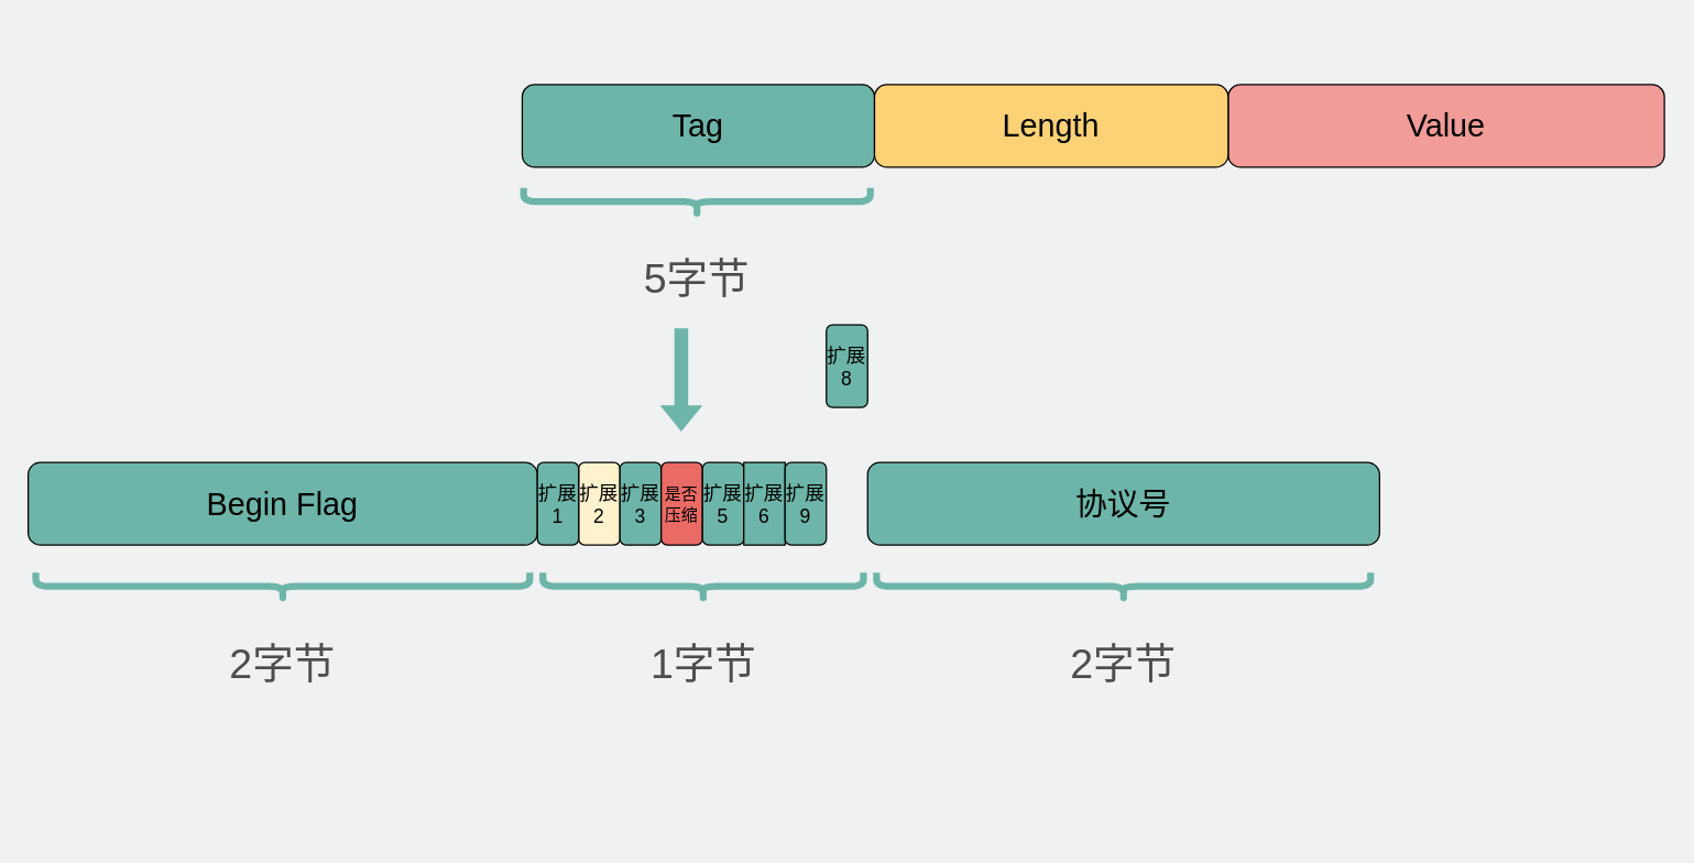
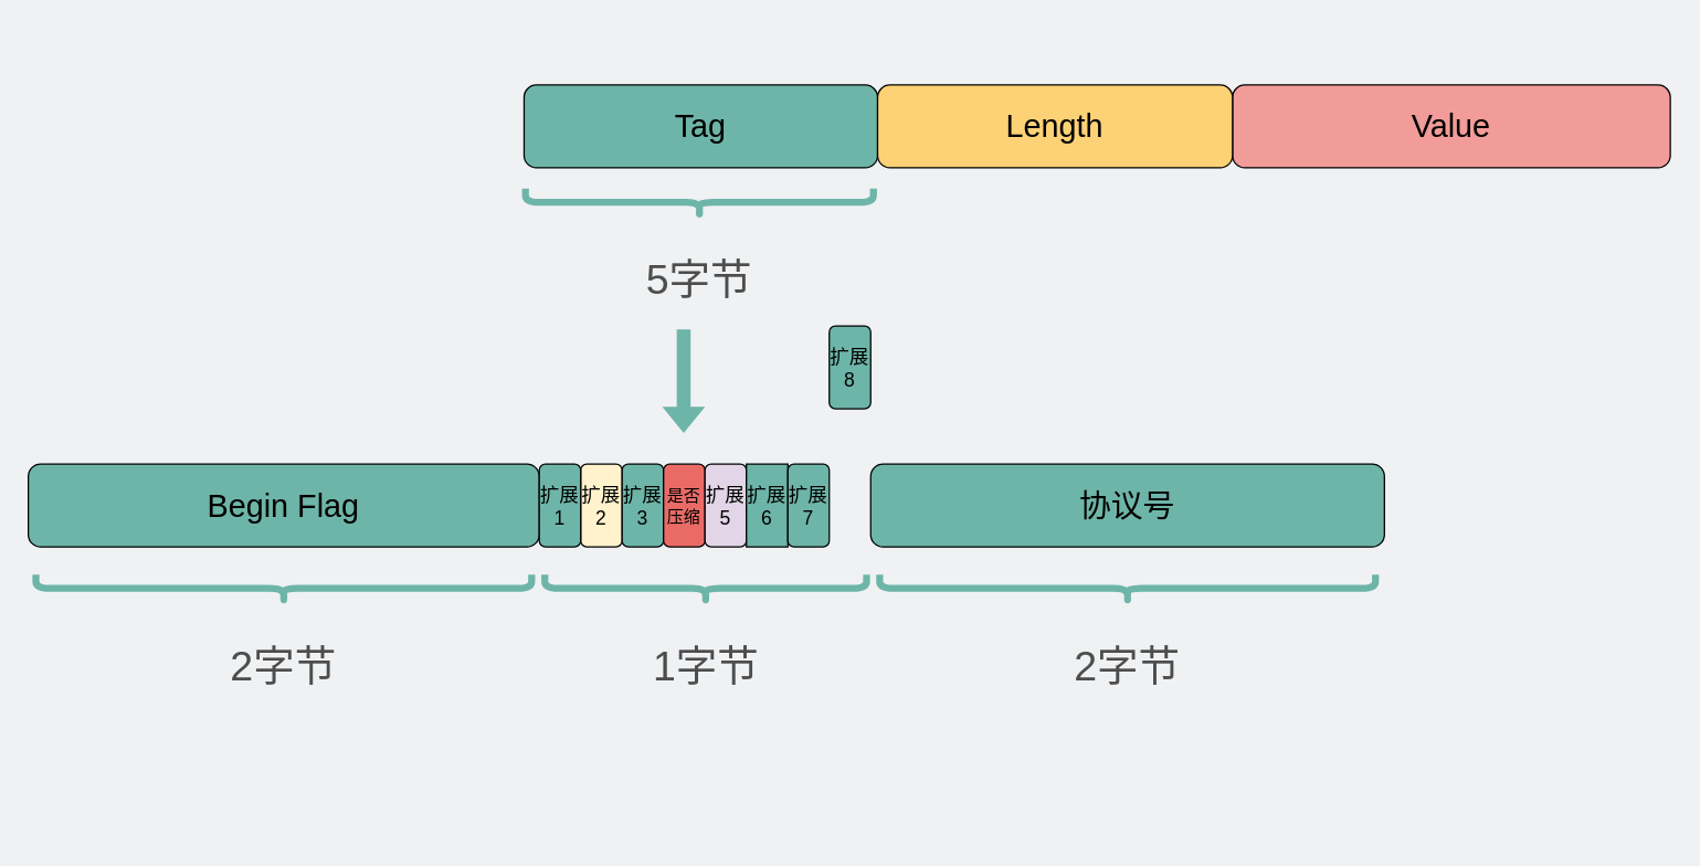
  <mxCell id="0" />
  <mxCell id="1" parent="0" />
  <mxCell id="2" value="Begin Flag" style="rounded=1;whiteSpace=wrap;html=1;fontSize=23;fillColor=#6DB5A8;" parent="1" vertex="1"><mxGeometry x="20" y="335.5" width="370" height="60" as="geometry" /></mxCell>
  <mxCell id="3" value="扩展2" style="rounded=1;whiteSpace=wrap;html=1;fontSize=14;fillColor=#fff2cc;" parent="1" vertex="1"><mxGeometry x="420" y="335.5" width="30" height="60" as="geometry" /></mxCell>
  <mxCell id="4" value="扩展3" style="rounded=1;whiteSpace=wrap;html=1;fontSize=14;fillColor=#6DB5A8;" parent="1" vertex="1"><mxGeometry x="450" y="335.5" width="30" height="60" as="geometry" /></mxCell>
  <mxCell id="5" value="&lt;font style=&quot;font-size: 12px;&quot;&gt;是否压缩&lt;/font&gt;" style="rounded=1;whiteSpace=wrap;html=1;fontSize=10;fillColor=#EA6B66;" parent="1" vertex="1"><mxGeometry x="480" y="335.5" width="30" height="60" as="geometry" /></mxCell>
- <mxCell id="6" value="扩展5" style="rounded=1;whiteSpace=wrap;html=1;fontSize=14;fillColor=#6DB5A8;" parent="1" vertex="1"><mxGeometry x="510" y="335.5" width="30" height="60" as="geometry" /></mxCell>
+ <mxCell id="6" value="扩展5" style="rounded=1;whiteSpace=wrap;html=1;fontSize=14;fillColor=#e1d5e7;" parent="1" vertex="1"><mxGeometry x="510" y="335.5" width="30" height="60" as="geometry" /></mxCell>
  <mxCell id="7" value="扩展6" style="whiteSpace=wrap;html=1;fontSize=14;fillColor=#6DB5A8;rounded=0;" parent="1" vertex="1"><mxGeometry x="540" y="335.5" width="30" height="60" as="geometry" /></mxCell>
- <mxCell id="8" value="扩展9" style="rounded=1;whiteSpace=wrap;html=1;fontSize=14;fillColor=#6DB5A8;" parent="1" vertex="1"><mxGeometry x="570" y="335.5" width="30" height="60" as="geometry" /></mxCell>
+ <mxCell id="8" value="扩展7" style="rounded=1;whiteSpace=wrap;html=1;fontSize=14;fillColor=#6DB5A8;" parent="1" vertex="1"><mxGeometry x="570" y="335.5" width="30" height="60" as="geometry" /></mxCell>
  <mxCell id="9" value="扩展8" style="rounded=1;whiteSpace=wrap;html=1;fontSize=14;fillColor=#6DB5A8;" parent="1" vertex="1"><mxGeometry x="600" y="235.5" width="30" height="60" as="geometry" /></mxCell>
  <mxCell id="10" value="扩展1" style="rounded=1;whiteSpace=wrap;html=1;fontSize=14;fillColor=#6DB5A8;" parent="1" vertex="1"><mxGeometry x="390" y="335.5" width="30" height="60" as="geometry" /></mxCell>
  <mxCell id="11" value="&lt;font style=&quot;font-size: 23px;&quot;&gt;Value&lt;/font&gt;" style="rounded=1;whiteSpace=wrap;html=1;fontSize=23;fillColor=#F19C99;" parent="1" vertex="1"><mxGeometry x="892" y="61" width="317" height="60" as="geometry" /></mxCell>
  <mxCell id="12" value="Tag" style="rounded=1;whiteSpace=wrap;html=1;fontSize=23;fillColor=#6DB5A8;" parent="1" vertex="1"><mxGeometry x="379" y="61" width="256" height="60" as="geometry" /></mxCell>
  <mxCell id="13" value="Length" style="rounded=1;whiteSpace=wrap;html=1;fontSize=23;fillColor=#FDD276;" parent="1" vertex="1"><mxGeometry x="635" y="61" width="257" height="60" as="geometry" /></mxCell>
  <mxCell id="14" value="" style="shape=curlyBracket;whiteSpace=wrap;html=1;rounded=1;fillColor=#FDD276;fontSize=10;direction=west;strokeWidth=5;rotation=90;strokeColor=#6DB5A8;" parent="1" vertex="1"><mxGeometry x="496" y="20" width="20" height="252" as="geometry" /></mxCell>
  <mxCell id="15" value="&lt;font style=&quot;font-size: 30px&quot;&gt;&lt;font color=&quot;#4d4d4d&quot;&gt;5字节&lt;/font&gt;&lt;br&gt;&lt;/font&gt;" style="text;html=1;strokeColor=none;fillColor=none;align=center;verticalAlign=middle;whiteSpace=wrap;rounded=0;fontSize=10;" parent="1" vertex="1"><mxGeometry x="456" y="162" width="100" height="80" as="geometry" /></mxCell>
  <mxCell id="16" value="协议号" style="rounded=1;whiteSpace=wrap;html=1;fontSize=23;fillColor=#6DB5A8;" parent="1" vertex="1"><mxGeometry x="630" y="335.5" width="372" height="60" as="geometry" /></mxCell>
  <mxCell id="17" value="" style="shape=flexArrow;endArrow=classic;html=1;rounded=0;fillColor=#6DB5A8;gradientColor=none;strokeColor=none;" parent="1" edge="1"><mxGeometry width="50" height="50" relative="1" as="geometry"><mxPoint x="494.57" y="237.5" as="sourcePoint" /><mxPoint x="494.57" y="313.5" as="targetPoint" /></mxGeometry></mxCell>
  <mxCell id="18" value="" style="shape=curlyBracket;whiteSpace=wrap;html=1;rounded=1;fillColor=#FDD276;fontSize=10;direction=west;strokeWidth=5;rotation=90;strokeColor=#6DB5A8;" parent="1" vertex="1"><mxGeometry x="500.5" y="309" width="20" height="233" as="geometry" /></mxCell>
  <mxCell id="19" value="&lt;font style=&quot;font-size: 30px&quot;&gt;&lt;font color=&quot;#4d4d4d&quot;&gt;1字节&lt;/font&gt;&lt;br&gt;&lt;/font&gt;" style="text;html=1;strokeColor=none;fillColor=none;align=center;verticalAlign=middle;whiteSpace=wrap;rounded=0;fontSize=10;" parent="1" vertex="1"><mxGeometry x="460.5" y="441.5" width="100" height="80" as="geometry" /></mxCell>
  <mxCell id="20" value="" style="shape=curlyBracket;whiteSpace=wrap;html=1;rounded=1;fillColor=#FDD276;fontSize=10;direction=west;strokeWidth=5;rotation=90;strokeColor=#6DB5A8;" parent="1" vertex="1"><mxGeometry x="195" y="246" width="20" height="359" as="geometry" /></mxCell>
  <mxCell id="21" value="&lt;font style=&quot;font-size: 30px&quot;&gt;&lt;font color=&quot;#4d4d4d&quot;&gt;2字节&lt;/font&gt;&lt;br&gt;&lt;/font&gt;" style="text;html=1;strokeColor=none;fillColor=none;align=center;verticalAlign=middle;whiteSpace=wrap;rounded=0;fontSize=10;" parent="1" vertex="1"><mxGeometry x="155" y="441.5" width="100" height="80" as="geometry" /></mxCell>
  <mxCell id="22" value="" style="shape=curlyBracket;whiteSpace=wrap;html=1;rounded=1;fillColor=#FDD276;fontSize=10;direction=west;strokeWidth=5;rotation=90;strokeColor=#6DB5A8;" parent="1" vertex="1"><mxGeometry x="806" y="246" width="20" height="359" as="geometry" /></mxCell>
  <mxCell id="23" value="&lt;font style=&quot;font-size: 30px&quot;&gt;&lt;font color=&quot;#4d4d4d&quot;&gt;2字节&lt;/font&gt;&lt;br&gt;&lt;/font&gt;" style="text;html=1;strokeColor=none;fillColor=none;align=center;verticalAlign=middle;whiteSpace=wrap;rounded=0;fontSize=10;" parent="1" vertex="1"><mxGeometry x="766" y="441.5" width="100" height="80" as="geometry" /></mxCell>
